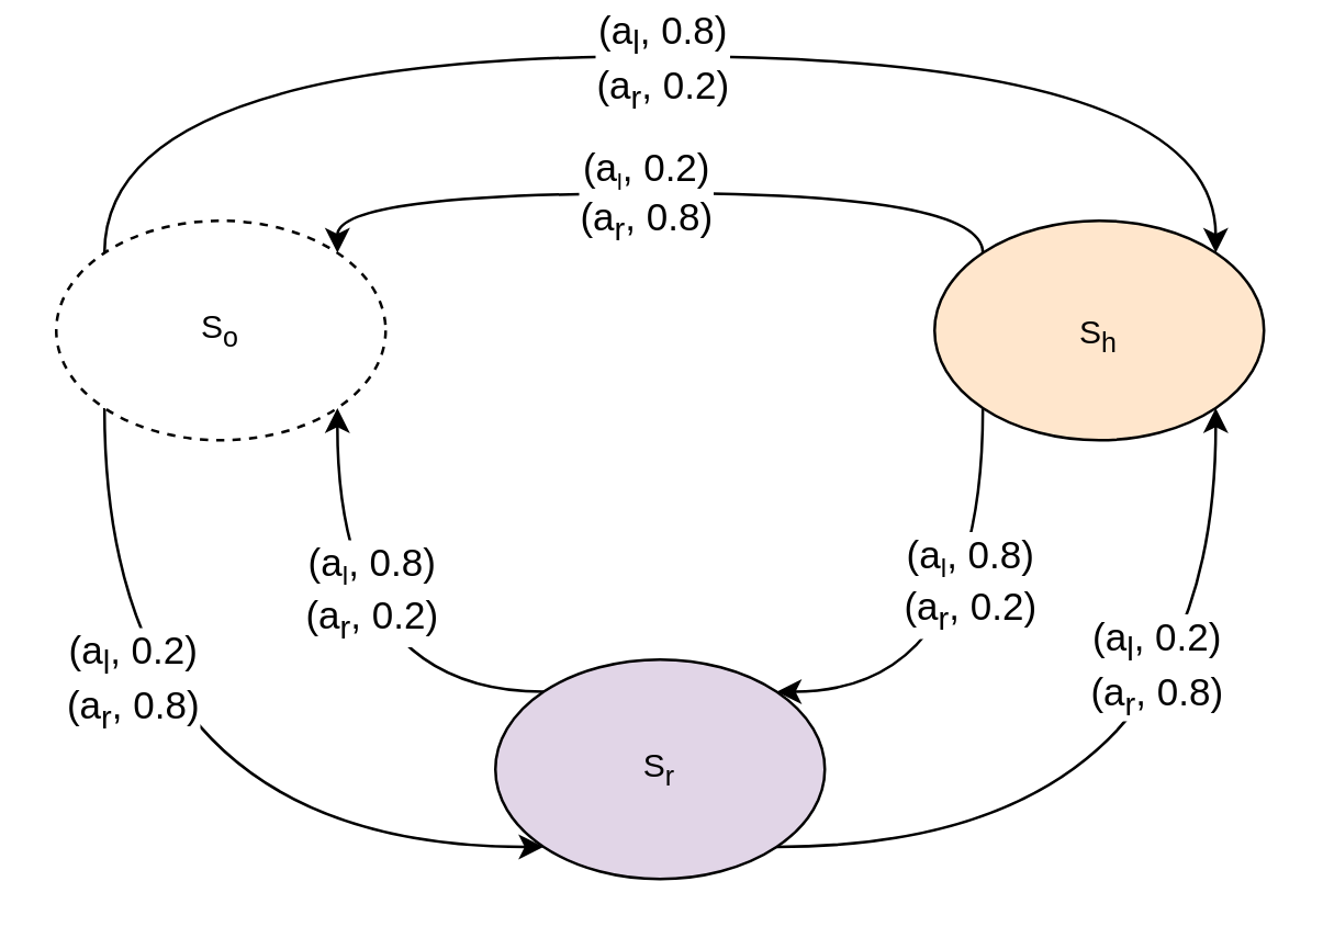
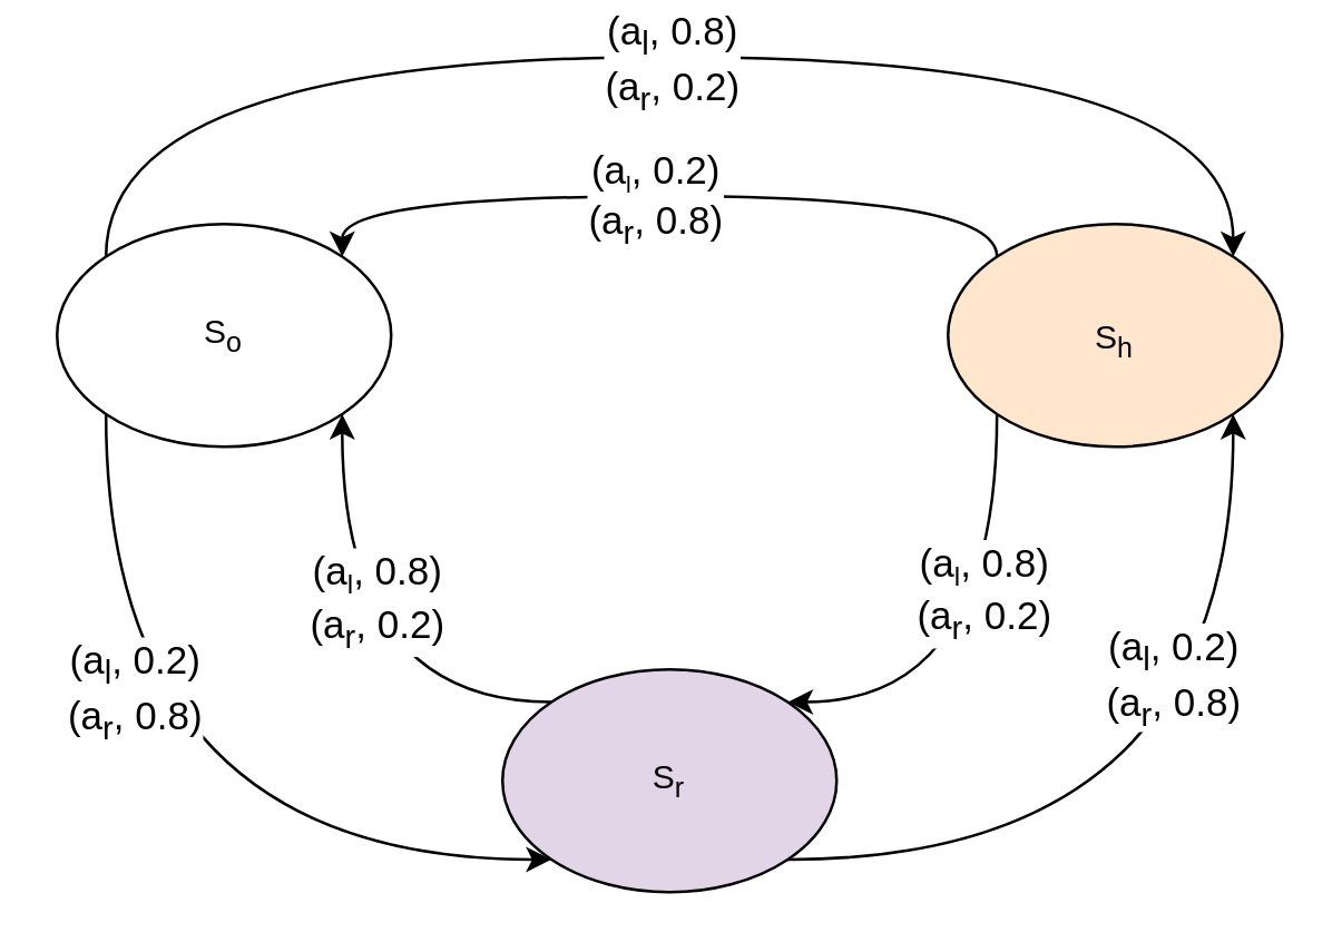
  <mxCell id="0" />
  <mxCell id="1" parent="0" />
  <mxCell id="2" style="edgeStyle=orthogonalEdgeStyle;rounded=0;orthogonalLoop=1;jettySize=auto;html=1;curved=1;exitX=0;exitY=0;exitDx=0;exitDy=0;entryX=1;entryY=0;entryDx=0;entryDy=0;" edge="1" parent="1" source="8" target="16"><mxGeometry relative="1" as="geometry"><Array as="points"><mxPoint x="38" y="20" /><mxPoint x="442" y="20" /><mxPoint x="442" y="92" /></Array></mxGeometry></mxCell>
  <mxCell id="3" value="&lt;font style=&quot;font-size: 14px;&quot;&gt;&lt;span style=&quot;&quot;&gt;(a&lt;/span&gt;&lt;sub style=&quot;&quot;&gt;l&lt;/sub&gt;&lt;span style=&quot;&quot;&gt;, 0.8)&lt;br&gt;&lt;/span&gt;&lt;font style=&quot;border-color: var(--border-color); font-size: 14px;&quot;&gt;(a&lt;/font&gt;&lt;font style=&quot;border-color: var(--border-color); font-size: 14px;&quot;&gt;&lt;sub style=&quot;border-color: var(--border-color);&quot;&gt;r&lt;/sub&gt;&lt;/font&gt;&lt;font style=&quot;border-color: var(--border-color); font-size: 14px;&quot;&gt;, 0.2&lt;/font&gt;&lt;span style=&quot;border-color: var(--border-color);&quot;&gt;)&lt;/span&gt;&lt;span style=&quot;font-size: 11.667px;&quot;&gt;&lt;br&gt;&lt;/span&gt;&lt;/font&gt;" style="edgeLabel;html=1;align=center;verticalAlign=middle;resizable=0;points=[];" vertex="1" connectable="0" parent="2"><mxGeometry x="0.005" y="-1" relative="1" as="geometry"><mxPoint as="offset" /></mxGeometry></mxCell>
  <mxCell id="4" style="edgeStyle=orthogonalEdgeStyle;curved=1;rounded=0;orthogonalLoop=1;jettySize=auto;html=1;entryX=0;entryY=1;entryDx=0;entryDy=0;exitX=0;exitY=1;exitDx=0;exitDy=0;" edge="1" parent="1" source="8" target="13"><mxGeometry relative="1" as="geometry"><Array as="points"><mxPoint x="38" y="308" /></Array></mxGeometry></mxCell>
  <mxCell id="5" value="&lt;font style=&quot;font-size: 14px;&quot;&gt;(a&lt;sub style=&quot;border-color: var(--border-color);&quot;&gt;l&lt;/sub&gt;&lt;span style=&quot;border-color: var(--border-color);&quot;&gt;, 0.2)&lt;br&gt;(a&lt;sub style=&quot;border-color: var(--border-color);&quot;&gt;r&lt;/sub&gt;, 0.8)&lt;br&gt;&lt;/span&gt;&lt;/font&gt;" style="edgeLabel;html=1;align=center;verticalAlign=middle;resizable=0;points=[];" vertex="1" connectable="0" parent="4"><mxGeometry x="-0.382" y="10" relative="1" as="geometry"><mxPoint as="offset" /></mxGeometry></mxCell>
  <mxCell id="6" style="edgeStyle=orthogonalEdgeStyle;curved=1;rounded=0;orthogonalLoop=1;jettySize=auto;html=1;exitX=0;exitY=0;exitDx=0;exitDy=0;entryX=1;entryY=0;entryDx=0;entryDy=0;" edge="1" parent="1" source="16" target="8"><mxGeometry relative="1" as="geometry"><mxPoint x="240" y="130" as="targetPoint" /><Array as="points"><mxPoint x="358" y="70" /><mxPoint x="122" y="70" /></Array></mxGeometry></mxCell>
  <mxCell id="7" value="&lt;font style=&quot;font-size: 14px;&quot;&gt;(a&lt;/font&gt;&lt;font size=&quot;1&quot; style=&quot;&quot;&gt;&lt;sub&gt;l&lt;/sub&gt;&lt;/font&gt;&lt;font style=&quot;&quot;&gt;&lt;span style=&quot;font-size: 14px; border-color: var(--border-color);&quot;&gt;, 0.2&lt;/span&gt;&lt;/font&gt;&lt;span style=&quot;border-color: var(--border-color); font-size: 14px;&quot;&gt;)&lt;br&gt;(a&lt;sub style=&quot;border-color: var(--border-color);&quot;&gt;r&lt;/sub&gt;, 0.8)&lt;br&gt;&lt;/span&gt;" style="edgeLabel;html=1;align=center;verticalAlign=middle;resizable=0;points=[];" vertex="1" connectable="0" parent="6"><mxGeometry x="0.043" relative="1" as="geometry"><mxPoint as="offset" /></mxGeometry></mxCell>
- <mxCell id="8" value="S&lt;sub&gt;o&lt;/sub&gt;" style="ellipse;whiteSpace=wrap;html=1;dashed=1;" vertex="1" parent="1"><mxGeometry x="20" y="80" width="120" height="80" as="geometry" /></mxCell>
+ <mxCell id="8" value="S&lt;sub&gt;o&lt;/sub&gt;" style="ellipse;whiteSpace=wrap;html=1;" vertex="1" parent="1"><mxGeometry x="20" y="80" width="120" height="80" as="geometry" /></mxCell>
  <mxCell id="9" style="edgeStyle=orthogonalEdgeStyle;curved=1;rounded=0;orthogonalLoop=1;jettySize=auto;html=1;exitX=1;exitY=1;exitDx=0;exitDy=0;entryX=1;entryY=1;entryDx=0;entryDy=0;" edge="1" parent="1" source="13" target="16"><mxGeometry relative="1" as="geometry" /></mxCell>
  <mxCell id="10" value="&lt;font style=&quot;font-size: 14px;&quot;&gt;(a&lt;sub&gt;l&lt;/sub&gt;&lt;span style=&quot;border-color: var(--border-color);&quot;&gt;, 0.2)&lt;br&gt;(a&lt;sub style=&quot;border-color: var(--border-color);&quot;&gt;r&lt;/sub&gt;, 0.8)&lt;br&gt;&lt;/span&gt;&lt;/font&gt;" style="edgeLabel;html=1;align=center;verticalAlign=middle;resizable=0;points=[];" vertex="1" connectable="0" parent="9"><mxGeometry x="0.413" y="22" relative="1" as="geometry"><mxPoint as="offset" /></mxGeometry></mxCell>
  <mxCell id="11" style="edgeStyle=orthogonalEdgeStyle;curved=1;rounded=0;orthogonalLoop=1;jettySize=auto;html=1;entryX=1;entryY=1;entryDx=0;entryDy=0;exitX=0;exitY=0;exitDx=0;exitDy=0;" edge="1" parent="1" source="13" target="8"><mxGeometry relative="1" as="geometry" /></mxCell>
  <mxCell id="12" value="&lt;font style=&quot;font-size: 14px;&quot;&gt;(a&lt;/font&gt;&lt;font style=&quot;font-size: 11.667px;&quot;&gt;&lt;sub&gt;l&lt;/sub&gt;&lt;/font&gt;&lt;span style=&quot;border-color: var(--border-color); font-size: 14px;&quot;&gt;&lt;font style=&quot;font-size: 14px;&quot;&gt;, 0.8)&lt;br&gt;(a&lt;sub style=&quot;border-color: var(--border-color);&quot;&gt;r&lt;/sub&gt;, 0.2)&lt;/font&gt;&lt;br&gt;&lt;/span&gt;" style="edgeLabel;html=1;align=center;verticalAlign=middle;resizable=0;points=[];" vertex="1" connectable="0" parent="11"><mxGeometry x="0.245" y="-12" relative="1" as="geometry"><mxPoint as="offset" /></mxGeometry></mxCell>
  <mxCell id="13" value="S&lt;sub&gt;r&lt;/sub&gt;" style="ellipse;whiteSpace=wrap;html=1;fillColor=#e1d5e7;" vertex="1" parent="1"><mxGeometry x="180" y="240" width="120" height="80" as="geometry" /></mxCell>
  <mxCell id="14" style="edgeStyle=orthogonalEdgeStyle;curved=1;rounded=0;orthogonalLoop=1;jettySize=auto;html=1;entryX=1;entryY=0;entryDx=0;entryDy=0;exitX=0;exitY=1;exitDx=0;exitDy=0;" edge="1" parent="1" source="16" target="13"><mxGeometry relative="1" as="geometry"><Array as="points"><mxPoint x="358" y="252" /></Array></mxGeometry></mxCell>
  <mxCell id="15" value="&lt;font style=&quot;font-size: 14px;&quot;&gt;(a&lt;/font&gt;&lt;font style=&quot;font-size: 11.667px;&quot;&gt;&lt;sub&gt;l&lt;/sub&gt;&lt;/font&gt;&lt;span style=&quot;border-color: var(--border-color); font-size: 14px;&quot;&gt;&lt;font style=&quot;font-size: 14px;&quot;&gt;, 0.8)&lt;br&gt;(a&lt;sub style=&quot;border-color: var(--border-color);&quot;&gt;r&lt;/sub&gt;, 0.2)&lt;/font&gt;&lt;br&gt;&lt;/span&gt;" style="edgeLabel;html=1;align=center;verticalAlign=middle;resizable=0;points=[];" vertex="1" connectable="0" parent="14"><mxGeometry x="-0.287" y="-5" relative="1" as="geometry"><mxPoint as="offset" /></mxGeometry></mxCell>
  <mxCell id="16" value="&lt;sub&gt;&lt;span style=&quot;font-size: 12px;&quot;&gt;S&lt;sub&gt;h&lt;/sub&gt;&lt;/span&gt;&lt;/sub&gt;" style="ellipse;whiteSpace=wrap;html=1;fillColor=#ffe6cc;" vertex="1" parent="1"><mxGeometry x="340" y="80" width="120" height="80" as="geometry" /></mxCell>
